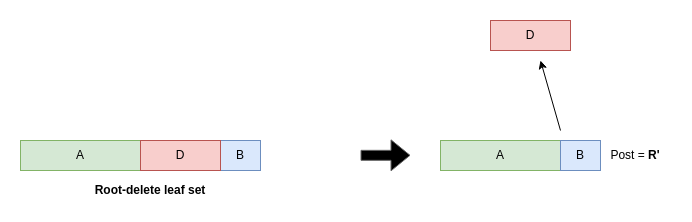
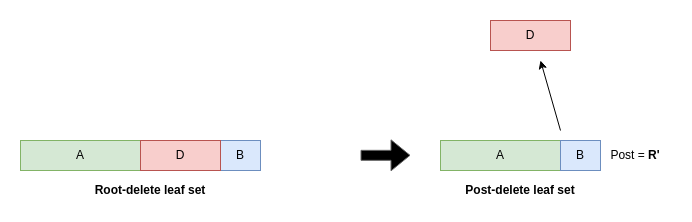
  <mxCell id="0" />
  <mxCell id="1" parent="0" />
  <mxCell id="2" value="A" style="rounded=0;whiteSpace=wrap;html=1;fillColor=#d5e8d4;strokeColor=#82b366;" parent="1" vertex="1"><mxGeometry x="440" y="140" width="120" height="30" as="geometry" /></mxCell>
  <mxCell id="3" value="B" style="rounded=0;whiteSpace=wrap;html=1;fillColor=#dae8fc;strokeColor=#6c8ebf;" parent="1" vertex="1"><mxGeometry x="560" y="140" width="40" height="30" as="geometry" /></mxCell>
  <mxCell id="4" value="A" style="rounded=0;whiteSpace=wrap;html=1;fillColor=#d5e8d4;strokeColor=#82b366;" parent="1" vertex="1"><mxGeometry x="20" y="140" width="120" height="30" as="geometry" /></mxCell>
  <mxCell id="5" value="B" style="rounded=0;whiteSpace=wrap;html=1;fillColor=#dae8fc;strokeColor=#6c8ebf;" parent="1" vertex="1"><mxGeometry x="220" y="140" width="40" height="30" as="geometry" /></mxCell>
  <mxCell id="6" value="D" style="rounded=0;whiteSpace=wrap;html=1;fillColor=#f8cecc;strokeColor=#b85450;" parent="1" vertex="1"><mxGeometry x="140" y="140" width="80" height="30" as="geometry" /></mxCell>
+ <mxCell id="7" value="Post-delete leaf set" style="text;html=1;strokeColor=none;fillColor=none;align=center;verticalAlign=middle;whiteSpace=wrap;rounded=0;fontStyle=1" parent="1" vertex="1"><mxGeometry x="460" y="180" width="120" height="20" as="geometry" /></mxCell>
  <mxCell id="8" value="Root-delete leaf set" style="text;html=1;strokeColor=none;fillColor=none;align=center;verticalAlign=middle;whiteSpace=wrap;rounded=0;fontStyle=1" parent="1" vertex="1"><mxGeometry x="60" y="180" width="180" height="20" as="geometry" /></mxCell>
  <mxCell id="9" value="D" style="rounded=0;whiteSpace=wrap;html=1;fillColor=#f8cecc;strokeColor=#b85450;" parent="1" vertex="1"><mxGeometry x="490" y="20" width="80" height="30" as="geometry" /></mxCell>
  <mxCell id="10" value="Post = &lt;b&gt;R'&lt;/b&gt;" style="text;html=1;strokeColor=none;fillColor=none;align=center;verticalAlign=middle;whiteSpace=wrap;rounded=0;" parent="1" vertex="1"><mxGeometry x="600" y="145" width="70" height="20" as="geometry" /></mxCell>
  <mxCell id="11" value="" style="endArrow=classic;html=1;" parent="1" edge="1"><mxGeometry width="50" height="50" relative="1" as="geometry"><mxPoint x="560" y="130" as="sourcePoint" /><mxPoint x="540" y="60" as="targetPoint" /></mxGeometry></mxCell>
  <mxCell id="12" value="" style="shape=flexArrow;endArrow=classic;html=1;strokeColor=#666666;fillColor=#000000;" parent="1" edge="1"><mxGeometry width="50" height="50" relative="1" as="geometry"><mxPoint x="360" y="154.83" as="sourcePoint" /><mxPoint x="410" y="154.83" as="targetPoint" /></mxGeometry></mxCell>
